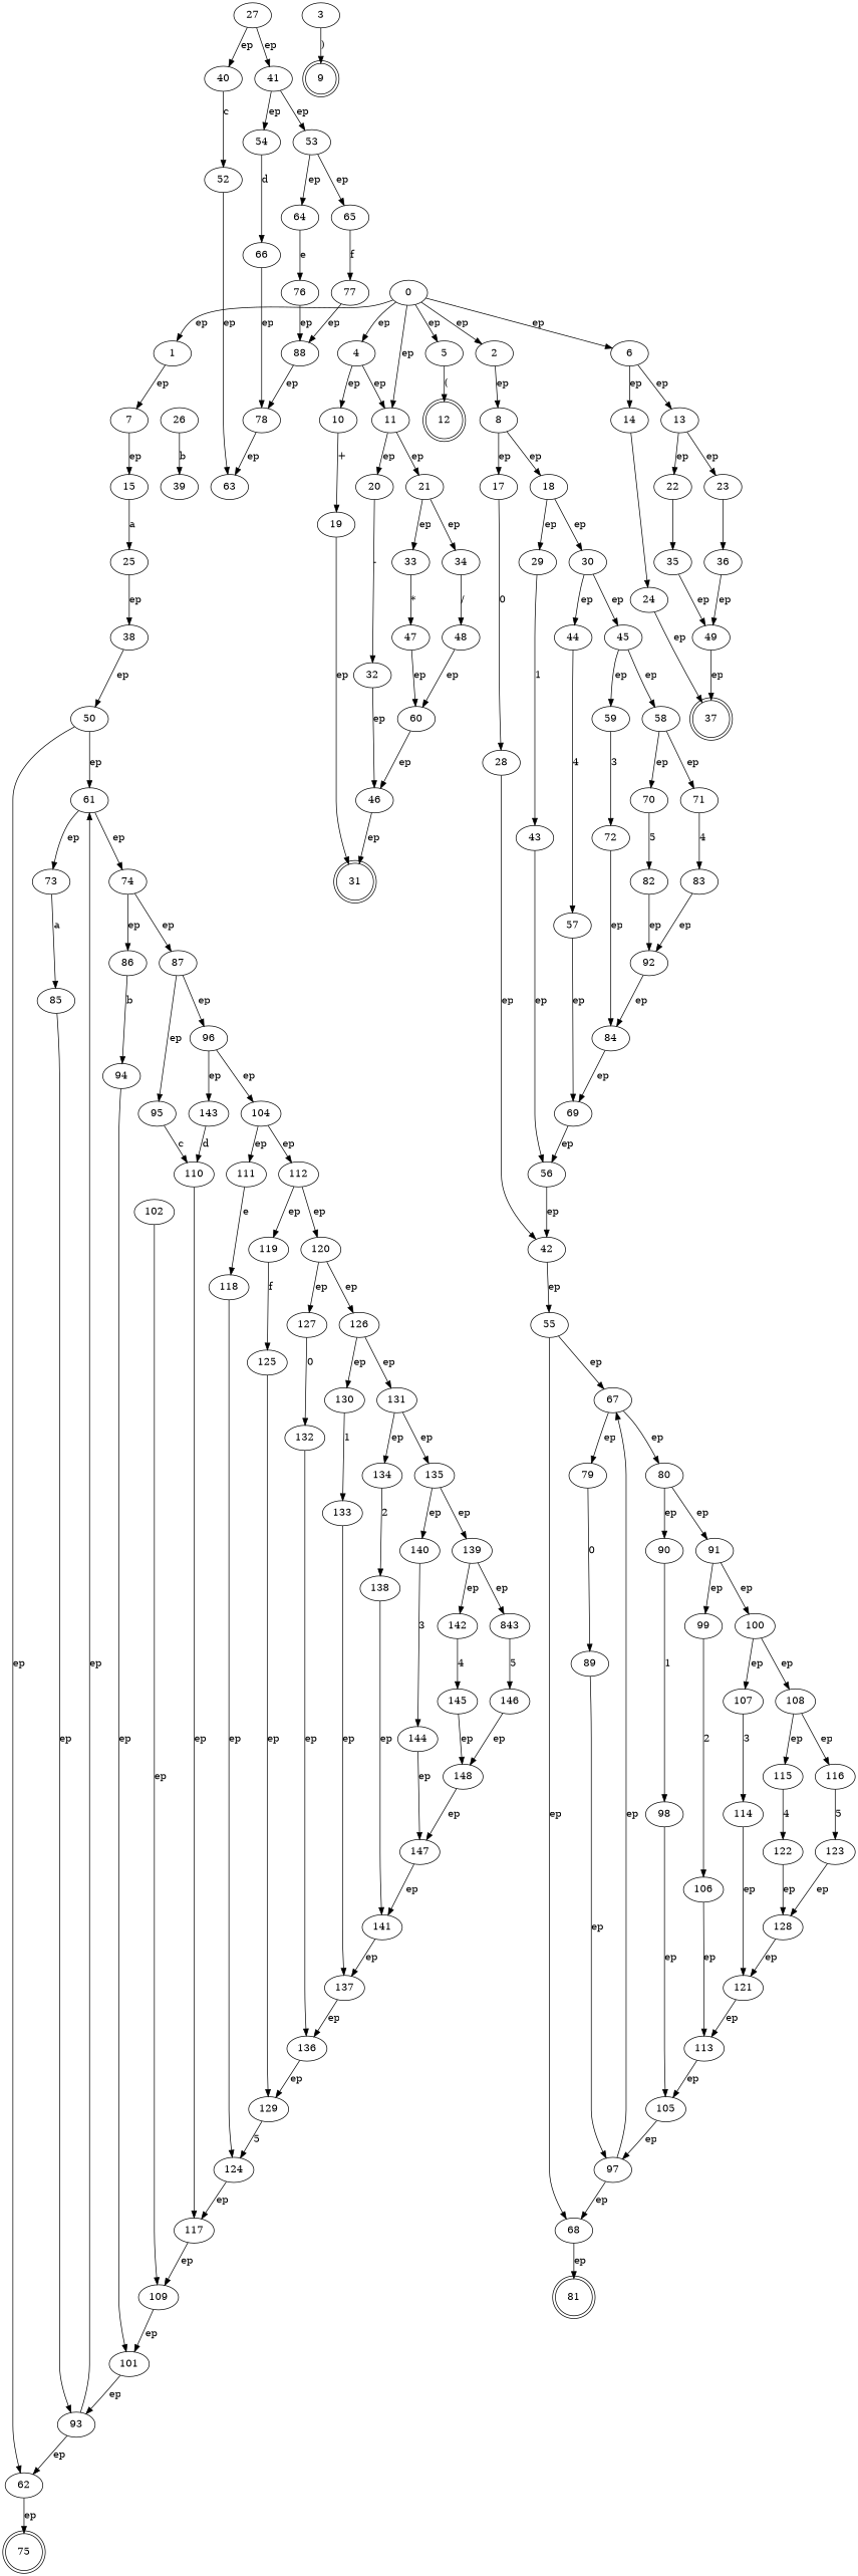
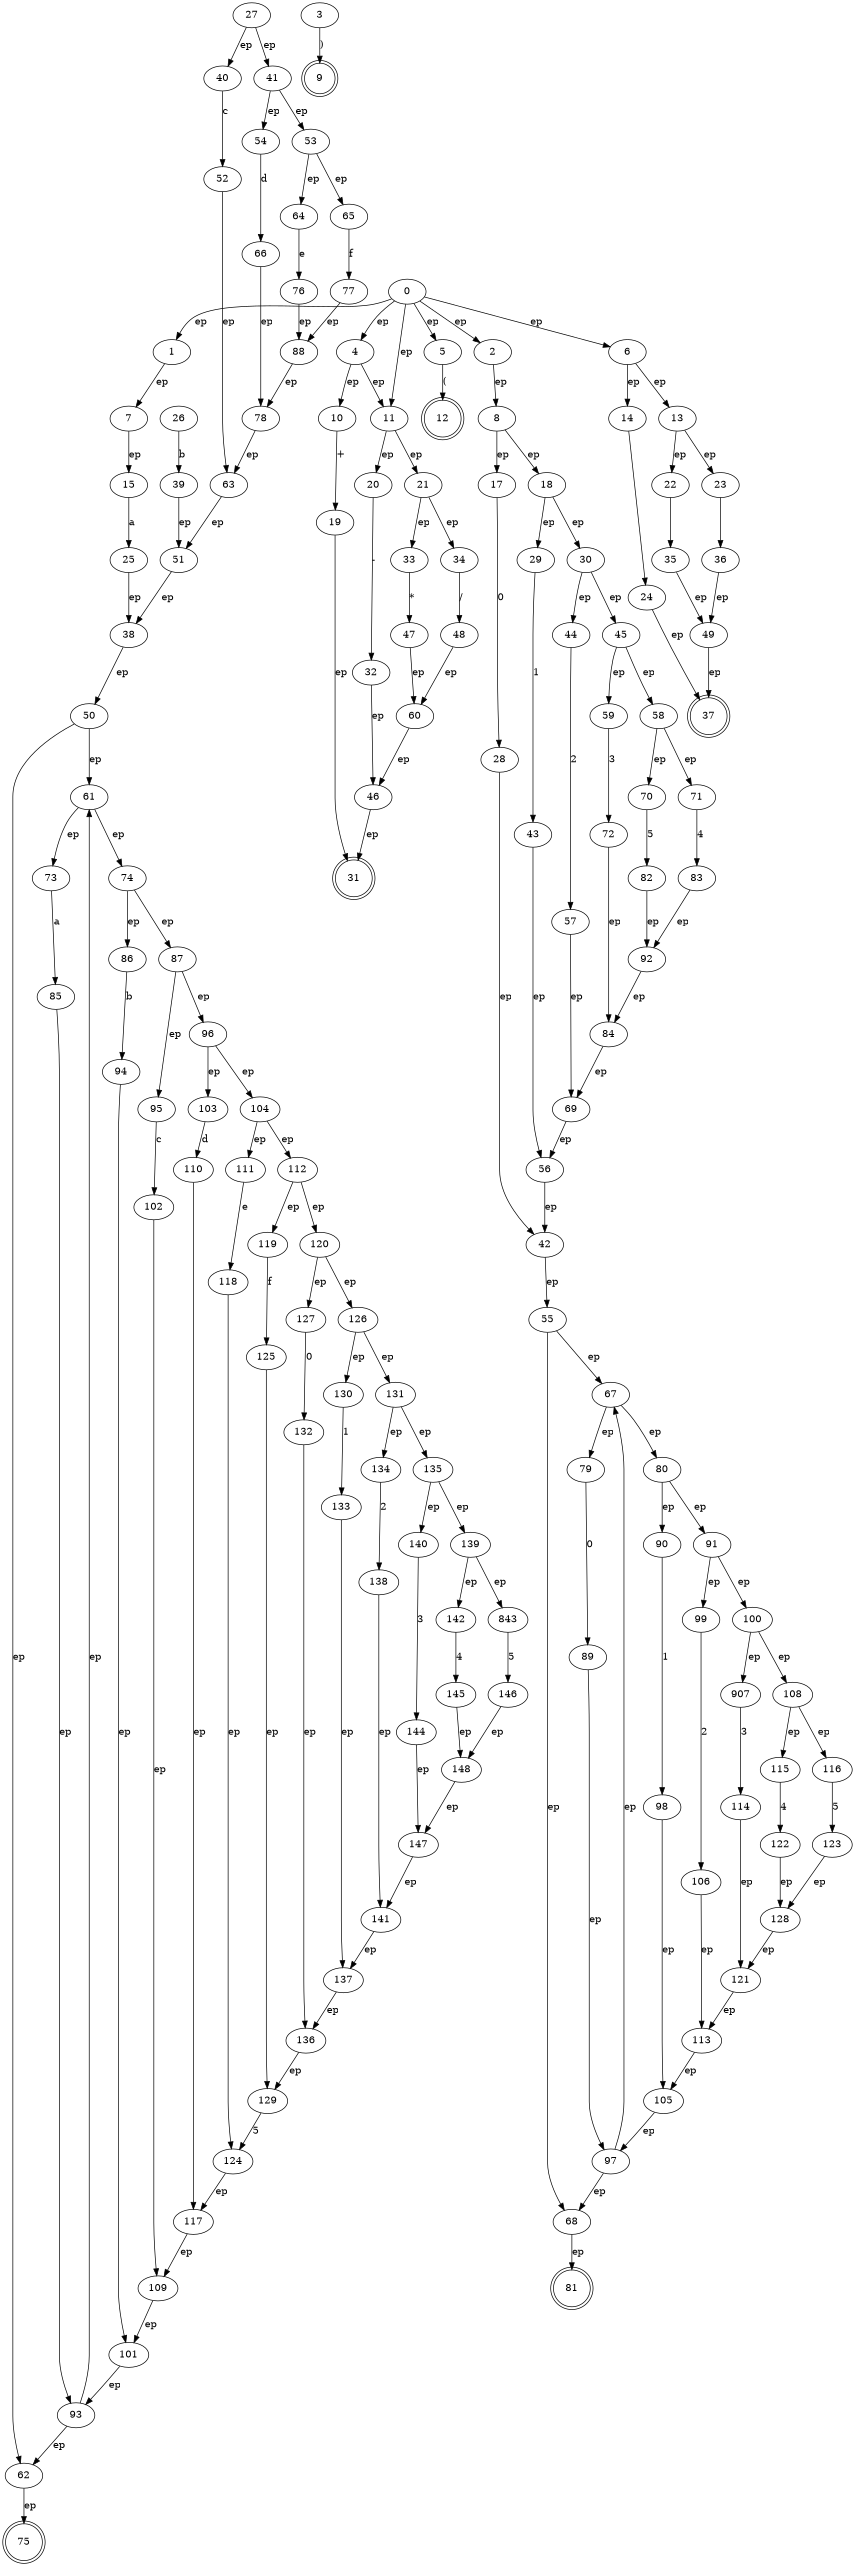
  digraph {
    rankdir=TB
    n1 [label=0]
    n2 [label=1]
    n3 [label=4]
    n4 [label=5]
    n5 [label=2]
    n6 [label=6]
    n7 [label=11]
    n8 [label=7]
    n9 [label=3]
    n10 [label=9 shape=doublecircle]
    n11 [label=10]
    n12 [label=12 shape=doublecircle]
    n13 [label=8]
    n14 [label=13]
    n15 [label=14]
    n16 [label=15]
    n17 [label=19]
    n18 [label=20]
    n19 [label=21]
    n20 [label=17]
    n21 [label=18]
    n22 [label=22]
    n23 [label=23]
    n24 [label=24]
    n25 [label=25]
    n26 [label=31 shape=doublecircle]
    n27 [label=32]
    n28 [label=33]
    n29 [label=34]
    n30 [label=28]
    n31 [label=29]
    n32 [label=30]
    n33 [label=35]
    n34 [label=36]
    n35 [label=37 shape=doublecircle]
    n36 [label=38]
    n37 [label=26]
    n38 [label=39]
    n39 [label=27]
    n40 [label=40]
    n41 [label=41]
    n42 [label=46]
    n43 [label=47]
    n44 [label=48]
    n45 [label=42]
    n46 [label=43]
    n47 [label=44]
    n48 [label=45]
    n49 [label=49]
    n50 [label=50]
+   n51 [label=51]
    n52 [label=52]
    n53 [label=53]
    n54 [label=54]
    n55 [label=60]
    n56 [label=55]
    n57 [label=56]
    n58 [label=57]
    n59 [label=58]
    n60 [label=59]
    n61 [label=61]
    n62 [label=62]
    n63 [label=63]
    n64 [label=64]
    n65 [label=65]
    n66 [label=66]
    n67 [label=67]
    n68 [label=68]
    n69 [label=69]
    n70 [label=70]
    n71 [label=71]
    n72 [label=72]
    n73 [label=73]
    n74 [label=74]
    n75 [label=75 shape=doublecircle]
    n76 [label=76]
    n77 [label=77]
    n78 [label=78]
    n79 [label=79]
    n80 [label=80]
    n81 [label=81 shape=doublecircle]
    n82 [label=82]
    n83 [label=83]
    n84 [label=84]
    n85 [label=85]
    n86 [label=86]
    n87 [label=87]
    n88 [label=88]
    n89 [label=89]
    n90 [label=90]
    n91 [label=91]
    n92 [label=92]
    n93 [label=93]
    n94 [label=94]
    n95 [label=95]
    n96 [label=96]
    n97 [label=97]
    n98 [label=98]
    n99 [label=99]
    n100 [label=100]
    n101 [label=101]
    n102 [label=102]
-   n103 [label=143]
+   n103 [label=103]
    n104 [label=104]
    n105 [label=105]
    n106 [label=106]
-   n107 [label=107]
+   n107 [label=907]
    n108 [label=108]
    n109 [label=109]
    n110 [label=110]
    n111 [label=111]
    n112 [label=112]
    n113 [label=113]
    n114 [label=114]
    n115 [label=115]
    n116 [label=116]
    n117 [label=117]
    n118 [label=118]
    n119 [label=119]
    n120 [label=120]
    n121 [label=121]
    n122 [label=122]
    n123 [label=123]
    n124 [label=124]
    n125 [label=125]
    n126 [label=126]
    n127 [label=127]
    n128 [label=128]
    n129 [label=129]
    n130 [label=130]
    n131 [label=131]
    n132 [label=132]
    n133 [label=133]
    n134 [label=134]
    n135 [label=135]
    n136 [label=136]
    n137 [label=137]
    n138 [label=138]
    n139 [label=139]
    n140 [label=140]
    n141 [label=141]
    n142 [label=142]
    n143 [label=843]
    n144 [label=144]
    n145 [label=145]
    n146 [label=146]
    n147 [label=147]
    n148 [label=148]
    n1 -> n2 [label=ep]
    n1 -> n3 [label=ep]
    n1 -> n4 [label=ep]
    n1 -> n5 [label=ep]
    n1 -> n6 [label=ep]
    n1 -> n7 [label=ep]
    n2 -> n8 [label=ep]
    n3 -> n7 [label=ep]
    n3 -> n11 [label=ep]
    n4 -> n12 [label="("]
    n5 -> n13 [label=ep]
    n6 -> n14 [label=ep]
    n6 -> n15 [label=ep]
    n7 -> n18 [label=ep]
    n7 -> n19 [label=ep]
    n8 -> n16 [label=ep]
    n9 -> n10 [label=")"]
    n11 -> n17 [label="+"]
    n13 -> n20 [label=ep]
    n13 -> n21 [label=ep]
    n14 -> n22 [label=ep]
    n14 -> n23 [label=ep]
    n15 -> n24 [label=" "]
    n16 -> n25 [label=a]
    n17 -> n26 [label=ep]
    n18 -> n27 [label="-"]
    n19 -> n28 [label=ep]
    n19 -> n29 [label=ep]
    n20 -> n30 [label=0]
    n21 -> n31 [label=ep]
    n21 -> n32 [label=ep]
    n22 -> n33
    n23 -> n34 [label="	"]
    n24 -> n35 [label=ep]
    n25 -> n36 [label=ep]
    n27 -> n42 [label=ep]
    n28 -> n43 [label="*"]
    n29 -> n44 [label="/"]
    n30 -> n45 [label=ep]
    n31 -> n46 [label=1]
    n32 -> n47 [label=ep]
    n32 -> n48 [label=ep]
    n33 -> n49 [label=ep]
    n34 -> n49 [label=ep]
    n36 -> n50 [label=ep]
    n37 -> n38 [label=b]
+   n38 -> n51 [label=ep]
    n39 -> n40 [label=ep]
    n39 -> n41 [label=ep]
    n40 -> n52 [label=c]
    n41 -> n53 [label=ep]
    n41 -> n54 [label=ep]
    n42 -> n26 [label=ep]
    n43 -> n55 [label=ep]
    n44 -> n55 [label=ep]
    n45 -> n56 [label=ep]
    n46 -> n57 [label=ep]
-   n47 -> n58 [label=4]
+   n47 -> n58 [label=2]
    n48 -> n59 [label=ep]
    n48 -> n60 [label=ep]
    n49 -> n35 [label=ep]
    n50 -> n61 [label=ep]
    n50 -> n62 [label=ep]
+   n51 -> n36 [label=ep]
    n52 -> n63 [label=ep]
    n53 -> n64 [label=ep]
    n53 -> n65 [label=ep]
    n54 -> n66 [label=d]
    n55 -> n42 [label=ep]
    n56 -> n67 [label=ep]
    n56 -> n68 [label=ep]
    n57 -> n45 [label=ep]
    n58 -> n69 [label=ep]
    n59 -> n70 [label=ep]
    n59 -> n71 [label=ep]
    n60 -> n72 [label=3]
    n61 -> n73 [label=ep]
    n61 -> n74 [label=ep]
    n62 -> n75 [label=ep]
+   n63 -> n51 [label=ep]
    n64 -> n76 [label=e]
    n65 -> n77 [label=f]
    n66 -> n78 [label=ep]
    n67 -> n79 [label=ep]
    n67 -> n80 [label=ep]
    n68 -> n81 [label=ep]
    n69 -> n57 [label=ep]
    n70 -> n82 [label=5]
    n71 -> n83 [label=4]
    n72 -> n84 [label=ep]
    n73 -> n85 [label=a]
    n74 -> n86 [label=ep]
    n74 -> n87 [label=ep]
    n76 -> n88 [label=ep]
    n77 -> n88 [label=ep]
    n78 -> n63 [label=ep]
    n79 -> n89 [label=0]
    n80 -> n90 [label=ep]
    n80 -> n91 [label=ep]
    n82 -> n92 [label=ep]
    n83 -> n92 [label=ep]
    n84 -> n69 [label=ep]
    n85 -> n93 [label=ep]
    n86 -> n94 [label=b]
    n87 -> n95 [label=ep]
    n87 -> n96 [label=ep]
    n88 -> n78 [label=ep]
    n89 -> n97 [label=ep]
    n90 -> n98 [label=1]
    n91 -> n99 [label=ep]
    n91 -> n100 [label=ep]
    n92 -> n84 [label=ep]
    n93 -> n61 [label=ep]
    n93 -> n62 [label=ep]
    n94 -> n101 [label=ep]
-   n95 -> n110 [label=c]
+   n95 -> n102 [label=c]
    n96 -> n103 [label=ep]
    n96 -> n104 [label=ep]
    n97 -> n67 [label=ep]
    n97 -> n68 [label=ep]
    n98 -> n105 [label=ep]
    n99 -> n106 [label=2]
    n100 -> n107 [label=ep]
    n100 -> n108 [label=ep]
    n101 -> n93 [label=ep]
    n102 -> n109 [label=ep]
    n103 -> n110 [label=d]
    n104 -> n111 [label=ep]
    n104 -> n112 [label=ep]
    n105 -> n97 [label=ep]
    n106 -> n113 [label=ep]
    n107 -> n114 [label=3]
    n108 -> n115 [label=ep]
    n108 -> n116 [label=ep]
    n109 -> n101 [label=ep]
    n110 -> n117 [label=ep]
    n111 -> n118 [label=e]
    n112 -> n119 [label=ep]
    n112 -> n120 [label=ep]
    n113 -> n105 [label=ep]
    n114 -> n121 [label=ep]
    n115 -> n122 [label=4]
    n116 -> n123 [label=5]
    n117 -> n109 [label=ep]
    n118 -> n124 [label=ep]
    n119 -> n125 [label=f]
    n120 -> n126 [label=ep]
    n120 -> n127 [label=ep]
    n121 -> n113 [label=ep]
    n122 -> n128 [label=ep]
    n123 -> n128 [label=ep]
    n124 -> n117 [label=ep]
    n125 -> n129 [label=ep]
    n126 -> n130 [label=ep]
    n126 -> n131 [label=ep]
    n127 -> n132 [label=0]
    n128 -> n121 [label=ep]
    n129 -> n124 [label=5]
    n130 -> n133 [label=1]
    n131 -> n134 [label=ep]
    n131 -> n135 [label=ep]
    n132 -> n136 [label=ep]
    n133 -> n137 [label=ep]
    n134 -> n138 [label=2]
    n135 -> n139 [label=ep]
    n135 -> n140 [label=ep]
    n136 -> n129 [label=ep]
    n137 -> n136 [label=ep]
    n138 -> n141 [label=ep]
    n139 -> n142 [label=ep]
    n139 -> n143 [label=ep]
    n140 -> n144 [label=3]
    n141 -> n137 [label=ep]
    n142 -> n145 [label=4]
    n143 -> n146 [label=5]
    n144 -> n147 [label=ep]
    n145 -> n148 [label=ep]
    n146 -> n148 [label=ep]
    n147 -> n141 [label=ep]
    n148 -> n147 [label=ep]
  }
